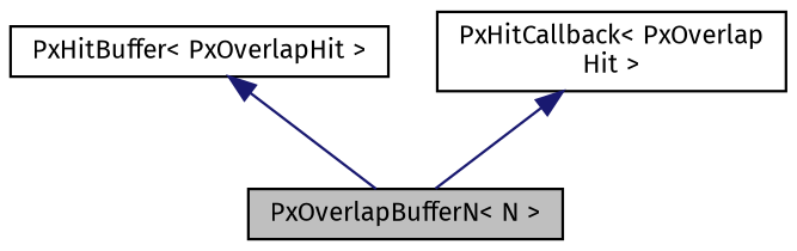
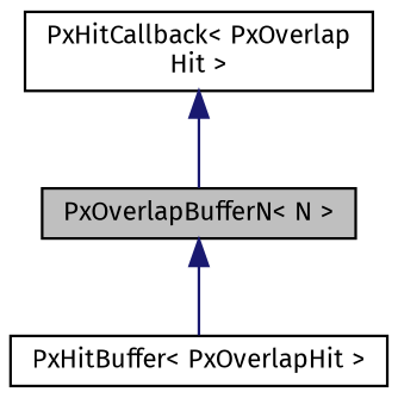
  digraph {
    fontname="Fira Sans"
    node [color=black fillcolor=white fontname="Fira Sans" fontsize=10 shape=record style=filled]
    edge [color=midnightblue dir=back fontname="Fira Sans" fontsize=10 labelfontname=Helvetica labelfontsize=10 style=solid]
    n1 [fillcolor=grey75 fontcolor=black height=0.2 label="PxOverlapBufferN\< N \>" width=0.4]
    n2 [height=0.2 label="PxHitBuffer\< PxOverlapHit \>" width=0.4]
    n3 [height=0.2 label="PxHitCallback\< PxOverlap\lHit \>" width=0.4]
-   n2 -> n1
+   n1 -> n2
    n3 -> n1
  }
